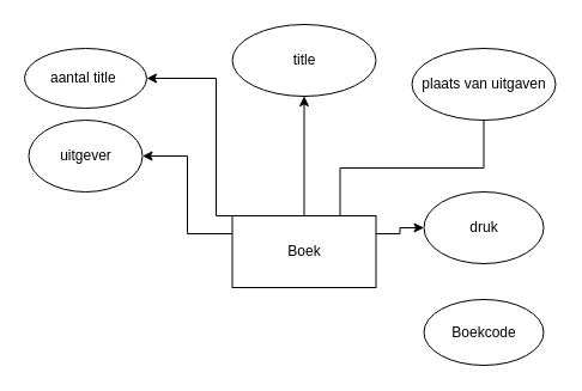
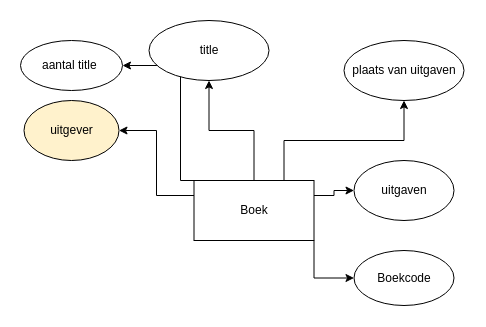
  <mxCell id="0" />
  <mxCell id="1" parent="0" />
  <mxCell id="2" value="" style="edgeStyle=orthogonalEdgeStyle;rounded=0;orthogonalLoop=1;jettySize=auto;html=1;" edge="1" parent="1" source="8" target="9"><mxGeometry relative="1" as="geometry" /></mxCell>
- <mxCell id="3" style="edgeStyle=orthogonalEdgeStyle;rounded=0;orthogonalLoop=1;jettySize=auto;html=1;exitX=0.75;exitY=0;exitDx=0;exitDy=0;entryX=0.5;entryY=1;entryDx=0;entryDy=0;endArrow=none;" edge="1" parent="1" source="8" target="10"><mxGeometry relative="1" as="geometry"><mxPoint x="393.5" y="100" as="targetPoint" /></mxGeometry></mxCell>
+ <mxCell id="3" style="edgeStyle=orthogonalEdgeStyle;rounded=0;orthogonalLoop=1;jettySize=auto;html=1;exitX=0.75;exitY=0;exitDx=0;exitDy=0;entryX=0.5;entryY=1;entryDx=0;entryDy=0;" edge="1" parent="1" source="8" target="10"><mxGeometry relative="1" as="geometry"><mxPoint x="393.5" y="100" as="targetPoint" /></mxGeometry></mxCell>
  <mxCell id="4" style="edgeStyle=orthogonalEdgeStyle;rounded=0;orthogonalLoop=1;jettySize=auto;html=1;exitX=0;exitY=0.25;exitDx=0;exitDy=0;entryX=1;entryY=0.5;entryDx=0;entryDy=0;" edge="1" parent="1" source="8" target="11"><mxGeometry relative="1" as="geometry"><mxPoint x="113.5" y="130" as="targetPoint" /></mxGeometry></mxCell>
  <mxCell id="5" style="edgeStyle=orthogonalEdgeStyle;rounded=0;orthogonalLoop=1;jettySize=auto;html=1;exitX=0;exitY=0;exitDx=0;exitDy=0;entryX=1;entryY=0.5;entryDx=0;entryDy=0;" edge="1" parent="1" source="8" target="12"><mxGeometry relative="1" as="geometry"><mxPoint x="103.5" y="60" as="targetPoint" /><Array as="points"><mxPoint x="180" y="180" /><mxPoint x="180" y="65" /></Array></mxGeometry></mxCell>
  <mxCell id="6" style="edgeStyle=orthogonalEdgeStyle;rounded=0;orthogonalLoop=1;jettySize=auto;html=1;exitX=1;exitY=0.25;exitDx=0;exitDy=0;entryX=0;entryY=0.5;entryDx=0;entryDy=0;" edge="1" parent="1" source="8" target="13"><mxGeometry relative="1" as="geometry"><mxPoint x="353.5" y="195" as="targetPoint" /></mxGeometry></mxCell>
+ <mxCell id="7" style="edgeStyle=orthogonalEdgeStyle;rounded=0;orthogonalLoop=1;jettySize=auto;html=1;exitX=1;exitY=1;exitDx=0;exitDy=0;entryX=0;entryY=0.5;entryDx=0;entryDy=0;" edge="1" parent="1" source="8" target="14"><mxGeometry relative="1" as="geometry"><mxPoint x="383.5" y="280" as="targetPoint" /></mxGeometry></mxCell>
  <mxCell id="8" value="Boek" style="rounded=0;whiteSpace=wrap;html=1;" vertex="1" parent="1"><mxGeometry x="193.5" y="180" width="120" height="60" as="geometry" /></mxCell>
- <mxCell id="9" value="title" style="ellipse;whiteSpace=wrap;html=1;rounded=0;" vertex="1" parent="1"><mxGeometry x="193.5" y="20" width="120" height="60" as="geometry" /></mxCell>
+ <mxCell id="9" value="title" style="ellipse;whiteSpace=wrap;html=1;rounded=0;" vertex="1" parent="1"><mxGeometry x="148.5" y="20" width="120" height="60" as="geometry" /></mxCell>
  <mxCell id="10" value="plaats van uitgaven" style="ellipse;whiteSpace=wrap;html=1;" vertex="1" parent="1"><mxGeometry x="343.5" y="40" width="120" height="60" as="geometry" /></mxCell>
- <mxCell id="11" value="uitgever" style="ellipse;whiteSpace=wrap;html=1;" vertex="1" parent="1"><mxGeometry x="23.5" y="100" width="95" height="60" as="geometry" /></mxCell>
+ <mxCell id="11" value="uitgever" style="ellipse;whiteSpace=wrap;html=1;fillColor=#fff2cc;" vertex="1" parent="1"><mxGeometry x="23.5" y="100" width="95" height="60" as="geometry" /></mxCell>
  <mxCell id="12" value="aantal title&amp;nbsp;" style="ellipse;whiteSpace=wrap;html=1;" vertex="1" parent="1"><mxGeometry x="20" y="40" width="102" height="50" as="geometry" /></mxCell>
- <mxCell id="13" value="druk" style="ellipse;whiteSpace=wrap;html=1;" vertex="1" parent="1"><mxGeometry x="353.5" y="160" width="100" height="60" as="geometry" /></mxCell>
+ <mxCell id="13" value="uitgaven" style="ellipse;whiteSpace=wrap;html=1;" vertex="1" parent="1"><mxGeometry x="353.5" y="160" width="100" height="60" as="geometry" /></mxCell>
  <mxCell id="14" value="Boekcode" style="ellipse;whiteSpace=wrap;html=1;" vertex="1" parent="1"><mxGeometry x="353.5" y="250" width="100" height="55" as="geometry" /></mxCell>
